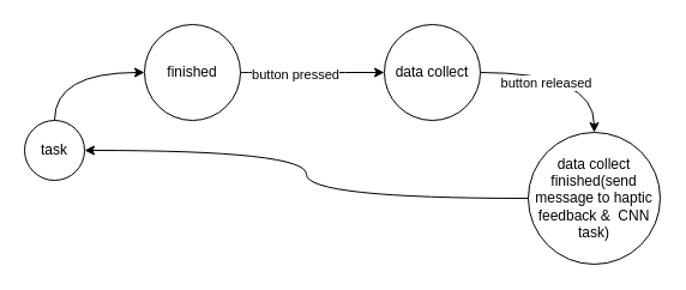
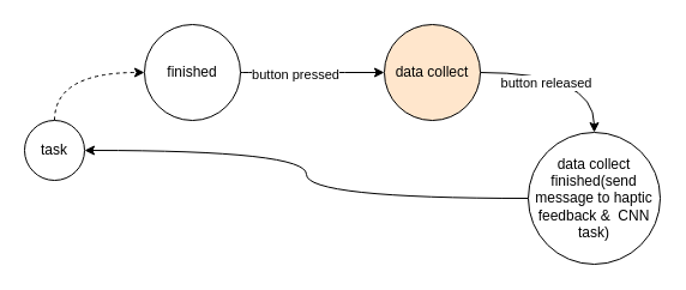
  <mxCell id="0" />
  <mxCell id="1" parent="0" />
- <mxCell id="2" style="edgeStyle=orthogonalEdgeStyle;rounded=0;orthogonalLoop=1;jettySize=auto;html=1;exitX=0.5;exitY=0;exitDx=0;exitDy=0;entryX=0;entryY=0.5;entryDx=0;entryDy=0;curved=1;" edge="1" parent="1" source="3" target="6"><mxGeometry relative="1" as="geometry" /></mxCell>
+ <mxCell id="2" style="edgeStyle=orthogonalEdgeStyle;rounded=0;orthogonalLoop=1;jettySize=auto;html=1;exitX=0.5;exitY=0;exitDx=0;exitDy=0;entryX=0;entryY=0.5;entryDx=0;entryDy=0;curved=1;dashed=1;" edge="1" parent="1" source="3" target="6"><mxGeometry relative="1" as="geometry" /></mxCell>
  <mxCell id="3" value="task" style="ellipse;whiteSpace=wrap;html=1;aspect=fixed;" vertex="1" parent="1"><mxGeometry x="20" y="100" width="50" height="50" as="geometry" /></mxCell>
  <mxCell id="4" style="edgeStyle=orthogonalEdgeStyle;rounded=0;orthogonalLoop=1;jettySize=auto;html=1;exitX=1;exitY=0.5;exitDx=0;exitDy=0;entryX=0;entryY=0.5;entryDx=0;entryDy=0;curved=1;" edge="1" parent="1" source="6" target="9"><mxGeometry relative="1" as="geometry" /></mxCell>
  <mxCell id="5" value="button pressed" style="edgeLabel;html=1;align=center;verticalAlign=middle;resizable=0;points=[];" vertex="1" connectable="0" parent="4"><mxGeometry x="-0.243" y="-1" relative="1" as="geometry"><mxPoint as="offset" /></mxGeometry></mxCell>
  <mxCell id="6" value="finished" style="ellipse;whiteSpace=wrap;html=1;aspect=fixed;" vertex="1" parent="1"><mxGeometry x="120" y="20" width="80" height="80" as="geometry" /></mxCell>
  <mxCell id="7" style="edgeStyle=orthogonalEdgeStyle;rounded=0;orthogonalLoop=1;jettySize=auto;html=1;exitX=1;exitY=0.5;exitDx=0;exitDy=0;entryX=0.5;entryY=0;entryDx=0;entryDy=0;curved=1;" edge="1" parent="1" source="9" target="11"><mxGeometry relative="1" as="geometry" /></mxCell>
  <mxCell id="8" value="button released" style="edgeLabel;html=1;align=center;verticalAlign=middle;resizable=0;points=[];" vertex="1" connectable="0" parent="7"><mxGeometry x="-0.26" y="-8" relative="1" as="geometry"><mxPoint as="offset" /></mxGeometry></mxCell>
- <mxCell id="9" value="data collect" style="ellipse;whiteSpace=wrap;html=1;aspect=fixed;" vertex="1" parent="1"><mxGeometry x="320" y="20" width="80" height="80" as="geometry" /></mxCell>
+ <mxCell id="9" value="data collect" style="ellipse;whiteSpace=wrap;html=1;aspect=fixed;fillColor=#ffe6cc;" vertex="1" parent="1"><mxGeometry x="320" y="20" width="80" height="80" as="geometry" /></mxCell>
  <mxCell id="10" style="edgeStyle=orthogonalEdgeStyle;rounded=0;orthogonalLoop=1;jettySize=auto;html=1;exitX=0;exitY=0.5;exitDx=0;exitDy=0;entryX=1;entryY=0.5;entryDx=0;entryDy=0;curved=1;" edge="1" parent="1" source="11" target="3"><mxGeometry relative="1" as="geometry" /></mxCell>
  <mxCell id="11" value="data collect finished(send message to haptic feedback &amp;amp;&amp;nbsp; CNN task)" style="ellipse;whiteSpace=wrap;html=1;aspect=fixed;" vertex="1" parent="1"><mxGeometry x="440" y="110" width="110" height="110" as="geometry" /></mxCell>
